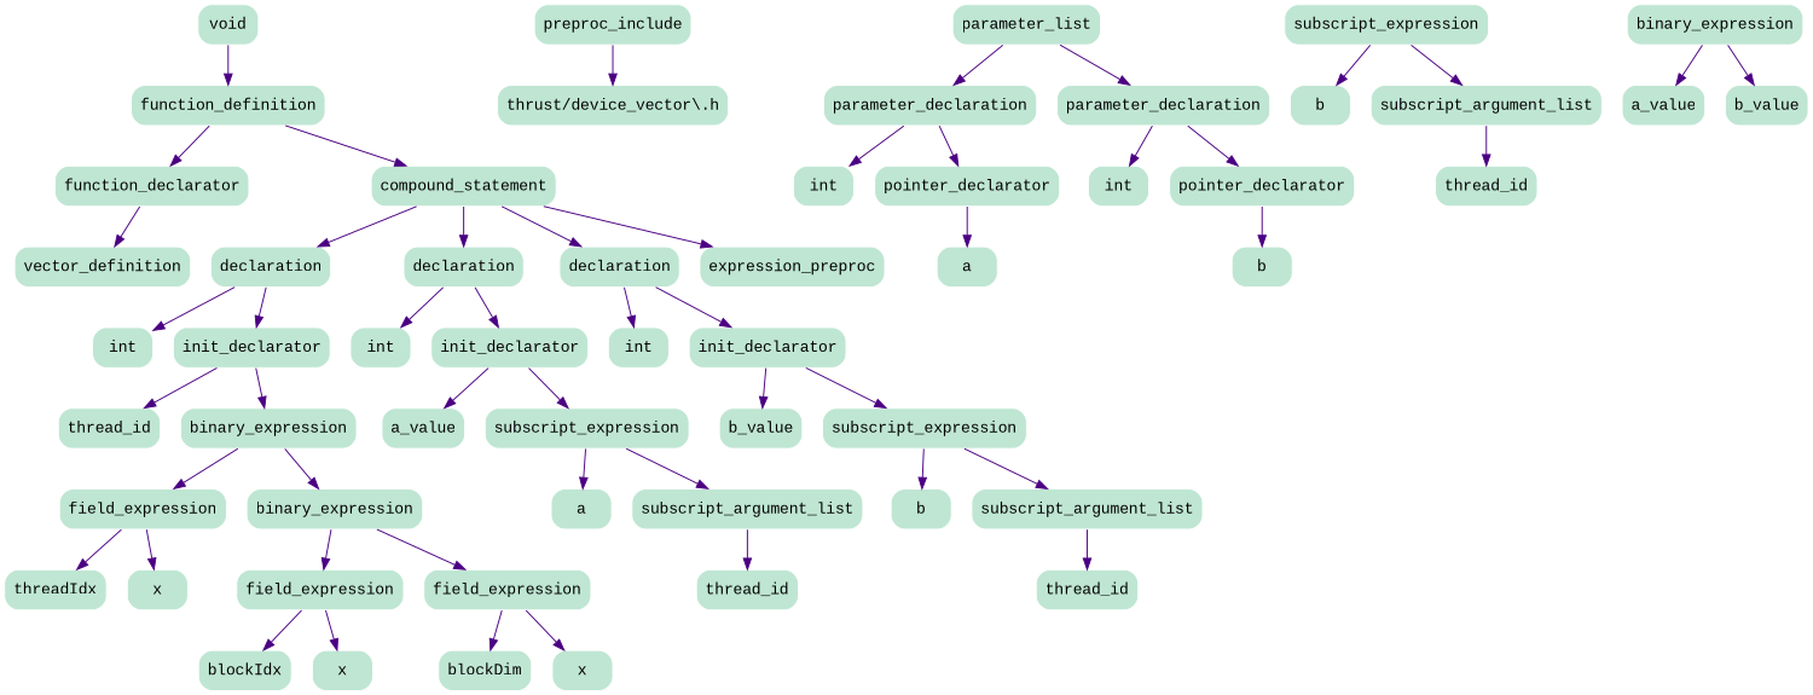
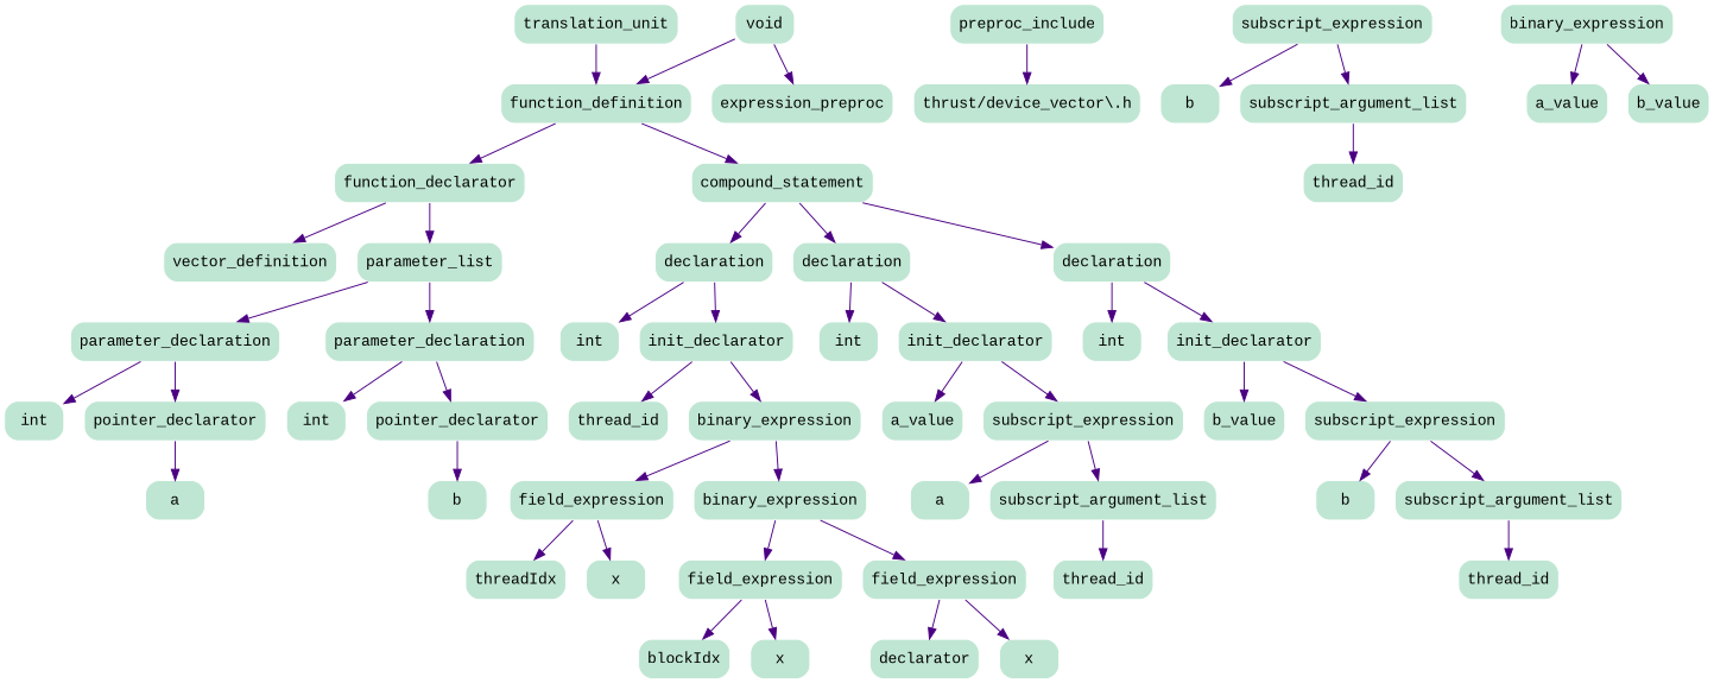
  digraph {
    fontname="Liberation Mono"
    node [color=white fillcolor="#BFE6D3" fontname="Liberation Mono" node_type=identifier shape=box style="rounded, filled"]
    edge [color=indigo edge_type=AST_edge fontname="Liberation Mono" shape=vee]
+   n1 [label=translation_unit node_type=translation_unit]
    n2 [label=function_definition node_type=function_definition]
    n3 [label=preproc_include node_type=preproc_include]
    n4 [label=<thrust/device_vector\.h> node_type=system_lib_string]
    n5 [label=function_declarator node_type=function_declarator]
    n6 [label=compound_statement node_type=compound_statement]
    n7 [label=void node_type=primitive_type]
    n8 [label=vector_definition]
    n9 [label=parameter_list node_type=parameter_list]
    n10 [label=declaration node_type=declaration]
    n11 [label=declaration node_type=declaration]
    n12 [label=declaration node_type=declaration]
    n13 [label=expression_preproc node_type=expression_statement]
    n14 [label=parameter_declaration node_type=parameter_declaration]
    n15 [label=parameter_declaration node_type=parameter_declaration]
    n16 [label=int node_type=primitive_type]
    n17 [label=pointer_declarator node_type=pointer_declarator]
    n18 [label=int node_type=primitive_type]
    n19 [label=pointer_declarator node_type=pointer_declarator]
    n20 [label=a]
    n21 [label=b]
    n22 [label=int node_type=primitive_type]
    n23 [label=init_declarator node_type=init_declarator]
    n24 [label=int node_type=primitive_type]
    n25 [label=init_declarator node_type=init_declarator]
    n26 [label=int node_type=primitive_type]
    n27 [label=init_declarator node_type=init_declarator]
    n28 [label=thread_id]
    n29 [label=binary_expression node_type=binary_expression]
    n30 [label=field_expression node_type=field_expression]
    n31 [label=binary_expression node_type=binary_expression]
    n32 [label=threadIdx]
    n33 [label=x node_type=field_identifier]
    n34 [label=field_expression node_type=field_expression]
    n35 [label=field_expression node_type=field_expression]
    n36 [label=blockIdx]
    n37 [label=x node_type=field_identifier]
-   n38 [label=blockDim]
+   n38 [label=declarator]
    n39 [label=x node_type=field_identifier]
    n40 [label=a_value]
    n41 [label=subscript_expression node_type=subscript_expression]
    n42 [label=a]
    n43 [label=subscript_argument_list node_type=subscript_argument_list]
    n44 [label=thread_id]
    n45 [label=b_value]
    n46 [label=subscript_expression node_type=subscript_expression]
    n47 [label=b]
    n48 [label=subscript_argument_list node_type=subscript_argument_list]
    n49 [label=thread_id]
    n50 [label=subscript_expression node_type=subscript_expression]
    n51 [label=b]
    n52 [label=subscript_argument_list node_type=subscript_argument_list]
    n53 [label=binary_expression node_type=binary_expression]
    n54 [label=a_value]
    n55 [label=b_value]
    n56 [label=thread_id]
+   n1 -> n2
    n2 -> n5
    n2 -> n6
    n3 -> n4
    n5 -> n8
+   n5 -> n9
    n6 -> n10
    n6 -> n11
    n6 -> n12
-   n6 -> n13
+   n7 -> n13
    n7 -> n2
    n9 -> n14
    n9 -> n15
    n10 -> n22
    n10 -> n23
    n11 -> n24
    n11 -> n25
    n12 -> n26
    n12 -> n27
    n14 -> n16
    n14 -> n17
    n15 -> n18
    n15 -> n19
    n17 -> n20
    n19 -> n21
    n23 -> n28
    n23 -> n29
    n25 -> n40
    n25 -> n41
    n27 -> n45
    n27 -> n46
    n29 -> n30
    n29 -> n31
    n30 -> n32
    n30 -> n33
    n31 -> n34
    n31 -> n35
    n34 -> n36
    n34 -> n37
    n35 -> n38
    n35 -> n39
    n41 -> n42
    n41 -> n43
    n43 -> n44
    n46 -> n47
    n46 -> n48
    n48 -> n49
    n50 -> n51
    n50 -> n52
    n52 -> n56
    n53 -> n54
    n53 -> n55
  }
